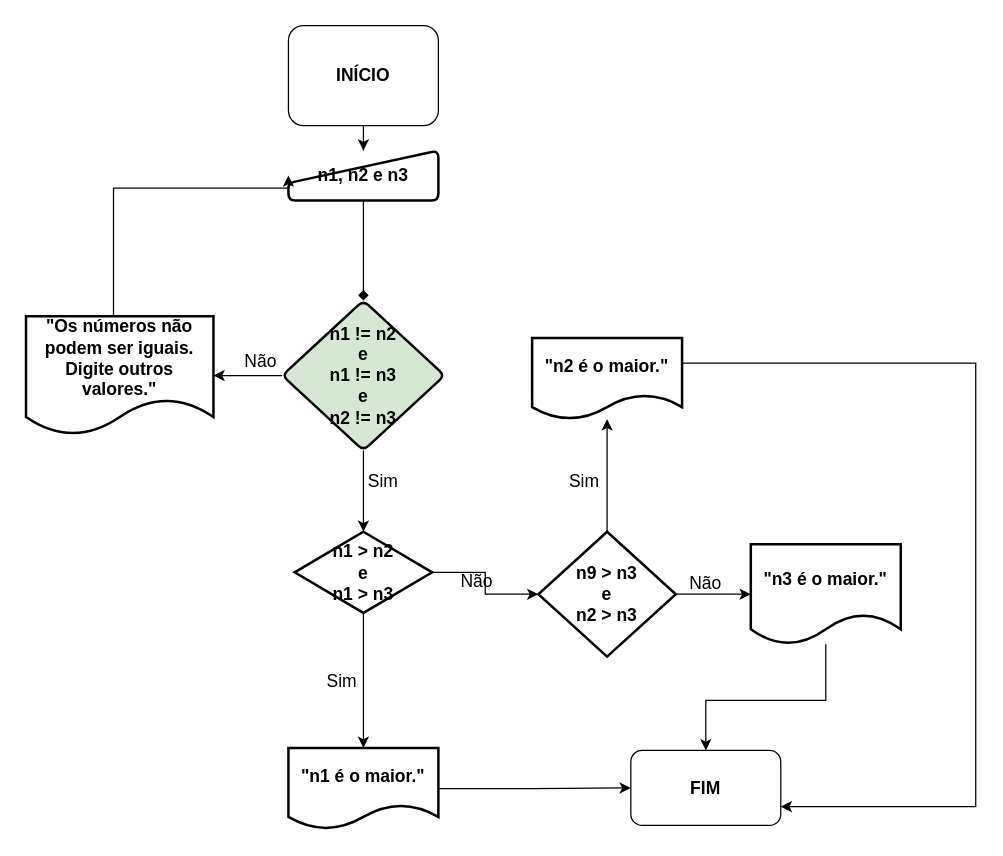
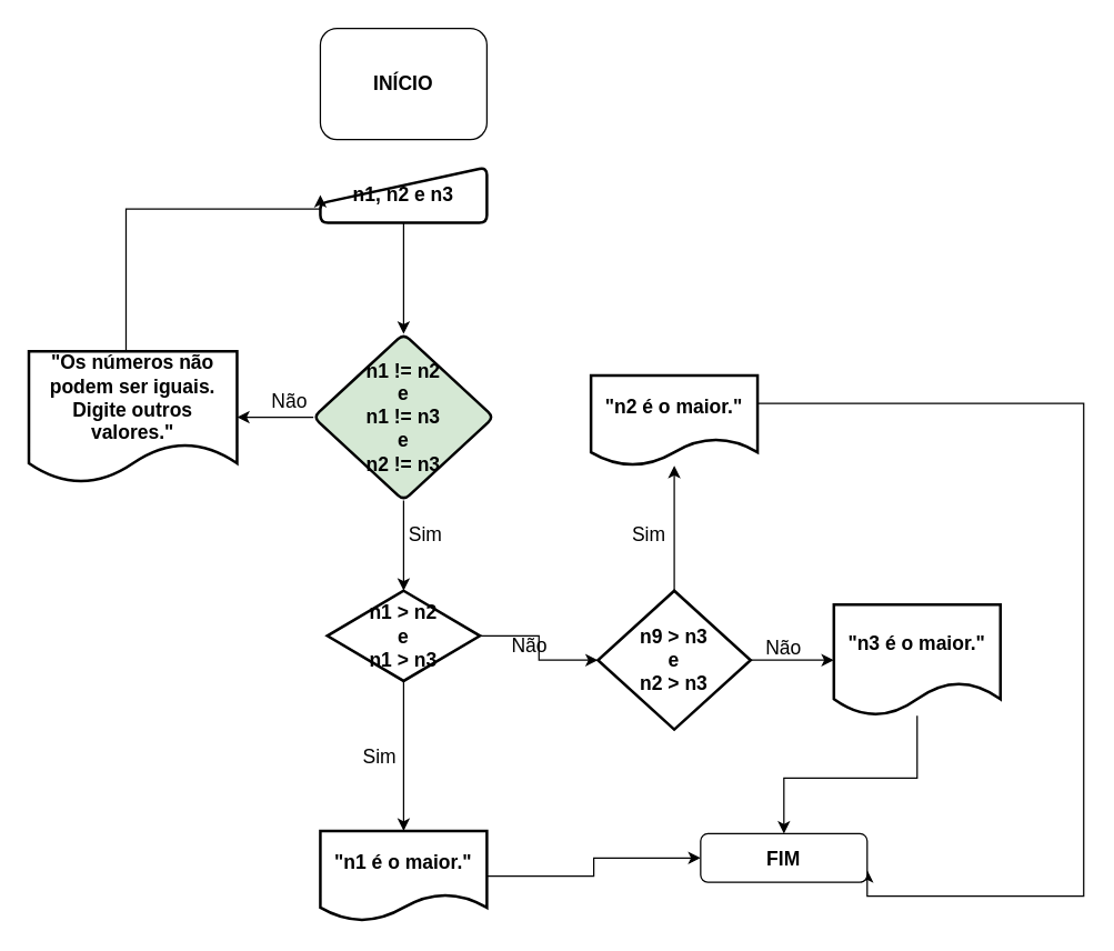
  <mxCell id="0" />
  <mxCell id="1" parent="0" />
- <mxCell id="2" value="" style="edgeStyle=orthogonalEdgeStyle;rounded=0;orthogonalLoop=1;jettySize=auto;html=1;fontSize=14;fontStyle=1;" edge="1" parent="1" source="3" target="5"><mxGeometry relative="1" as="geometry" /></mxCell>
  <mxCell id="3" value="INÍCIO" style="rounded=1;whiteSpace=wrap;html=1;fontSize=14;fontStyle=1;" vertex="1" parent="1"><mxGeometry x="230" y="20" width="120" height="80" as="geometry" /></mxCell>
- <mxCell id="4" value="" style="edgeStyle=orthogonalEdgeStyle;rounded=0;orthogonalLoop=1;jettySize=auto;html=1;fontSize=14;fontStyle=1;endArrow=diamond;" edge="1" parent="1" source="5" target="14"><mxGeometry relative="1" as="geometry" /></mxCell>
+ <mxCell id="4" value="" style="edgeStyle=orthogonalEdgeStyle;rounded=0;orthogonalLoop=1;jettySize=auto;html=1;fontSize=14;fontStyle=1;" edge="1" parent="1" source="5" target="14"><mxGeometry relative="1" as="geometry" /></mxCell>
  <mxCell id="5" value="n1, n2 e n3" style="html=1;strokeWidth=2;shape=manualInput;whiteSpace=wrap;rounded=1;size=26;arcSize=11;fontSize=14;fontStyle=1;" vertex="1" parent="1"><mxGeometry x="230" y="120" width="120" height="40" as="geometry" /></mxCell>
  <mxCell id="6" value="" style="edgeStyle=orthogonalEdgeStyle;rounded=0;orthogonalLoop=1;jettySize=auto;html=1;fontSize=14;fontStyle=1;" edge="1" parent="1" source="8" target="11"><mxGeometry relative="1" as="geometry" /></mxCell>
  <mxCell id="7" value="" style="edgeStyle=orthogonalEdgeStyle;rounded=0;orthogonalLoop=1;jettySize=auto;html=1;fontSize=14;fontStyle=1;" edge="1" parent="1" source="8" target="18"><mxGeometry relative="1" as="geometry" /></mxCell>
  <mxCell id="8" value="n1 &amp;gt; n2&lt;div&gt;e&lt;/div&gt;&lt;div&gt;n1 &amp;gt; n3&lt;/div&gt;" style="strokeWidth=2;html=1;shape=mxgraph.flowchart.decision;whiteSpace=wrap;fontSize=14;fontStyle=1;" vertex="1" parent="1"><mxGeometry x="235" y="425" width="110" height="65" as="geometry" /></mxCell>
  <mxCell id="9" value="" style="edgeStyle=orthogonalEdgeStyle;rounded=0;orthogonalLoop=1;jettySize=auto;html=1;fontSize=14;fontStyle=1;" edge="1" parent="1" source="11" target="20"><mxGeometry relative="1" as="geometry" /></mxCell>
  <mxCell id="10" value="" style="edgeStyle=orthogonalEdgeStyle;rounded=0;orthogonalLoop=1;jettySize=auto;html=1;fontSize=14;fontStyle=1;" edge="1" parent="1" source="11" target="22"><mxGeometry relative="1" as="geometry" /></mxCell>
  <mxCell id="11" value="n9 &amp;gt; n3&lt;div&gt;e&lt;/div&gt;&lt;div&gt;n2 &amp;gt; n3&lt;/div&gt;" style="rhombus;whiteSpace=wrap;html=1;strokeWidth=2;fontSize=14;fontStyle=1;" vertex="1" parent="1"><mxGeometry x="430" y="425" width="110" height="100" as="geometry" /></mxCell>
  <mxCell id="12" value="" style="edgeStyle=orthogonalEdgeStyle;rounded=0;orthogonalLoop=1;jettySize=auto;html=1;fontSize=14;fontStyle=1;" edge="1" parent="1" source="14" target="8"><mxGeometry relative="1" as="geometry" /></mxCell>
  <mxCell id="13" value="" style="edgeStyle=orthogonalEdgeStyle;rounded=0;orthogonalLoop=1;jettySize=auto;html=1;fontSize=14;fontStyle=1;" edge="1" parent="1" source="14" target="16"><mxGeometry relative="1" as="geometry" /></mxCell>
  <mxCell id="14" value="n1 != n2&lt;div&gt;e&lt;/div&gt;&lt;div&gt;n1 != n3&lt;/div&gt;&lt;div&gt;e&lt;/div&gt;&lt;div&gt;n2 != n3&lt;/div&gt;" style="rhombus;whiteSpace=wrap;html=1;strokeWidth=2;rounded=1;arcSize=11;fontSize=14;fontStyle=1;fillColor=#d5e8d4;" vertex="1" parent="1"><mxGeometry x="225" y="240" width="130" height="120" as="geometry" /></mxCell>
  <mxCell id="15" style="edgeStyle=orthogonalEdgeStyle;rounded=0;orthogonalLoop=1;jettySize=auto;html=1;entryX=0;entryY=0.5;entryDx=0;entryDy=0;fontSize=14;fontStyle=1;" edge="1" parent="1" source="16" target="5"><mxGeometry relative="1" as="geometry"><Array as="points"><mxPoint x="90" y="150" /></Array></mxGeometry></mxCell>
  <mxCell id="16" value="&quot;Os números não podem ser iguais. Digite outros valores.&quot;" style="shape=document;whiteSpace=wrap;html=1;boundedLbl=1;strokeWidth=2;rounded=1;arcSize=11;fontSize=14;fontStyle=1;" vertex="1" parent="1"><mxGeometry x="20" y="252.5" width="150" height="95" as="geometry" /></mxCell>
  <mxCell id="17" style="edgeStyle=orthogonalEdgeStyle;rounded=0;orthogonalLoop=1;jettySize=auto;html=1;entryX=0;entryY=0.5;entryDx=0;entryDy=0;" edge="1" parent="1" source="18" target="29"><mxGeometry relative="1" as="geometry" /></mxCell>
  <mxCell id="18" value="&quot;n1 é o maior.&quot;" style="shape=document;whiteSpace=wrap;html=1;boundedLbl=1;strokeWidth=2;fontSize=14;fontStyle=1;" vertex="1" parent="1"><mxGeometry x="230" y="598" width="120" height="65" as="geometry" /></mxCell>
  <mxCell id="19" style="edgeStyle=orthogonalEdgeStyle;rounded=0;orthogonalLoop=1;jettySize=auto;html=1;entryX=1;entryY=0.75;entryDx=0;entryDy=0;" edge="1" parent="1" source="20" target="29"><mxGeometry relative="1" as="geometry"><Array as="points"><mxPoint x="780" y="290" /><mxPoint x="780" y="645" /></Array></mxGeometry></mxCell>
  <mxCell id="20" value="&quot;n2 é o maior.&quot;" style="shape=document;whiteSpace=wrap;html=1;boundedLbl=1;strokeWidth=2;fontSize=14;fontStyle=1;" vertex="1" parent="1"><mxGeometry x="425" y="270" width="120" height="65" as="geometry" /></mxCell>
  <mxCell id="21" style="edgeStyle=orthogonalEdgeStyle;rounded=0;orthogonalLoop=1;jettySize=auto;html=1;entryX=0.5;entryY=0;entryDx=0;entryDy=0;" edge="1" parent="1" source="22" target="29"><mxGeometry relative="1" as="geometry"><Array as="points"><mxPoint x="660" y="560" /><mxPoint x="564" y="560" /></Array></mxGeometry></mxCell>
  <mxCell id="22" value="&quot;n3 é o maior.&quot;" style="shape=document;whiteSpace=wrap;html=1;boundedLbl=1;strokeWidth=2;fontSize=14;fontStyle=1;" vertex="1" parent="1"><mxGeometry x="600" y="435" width="120" height="80" as="geometry" /></mxCell>
  <mxCell id="23" value="Sim" style="text;html=1;align=center;verticalAlign=middle;whiteSpace=wrap;rounded=0;fontSize=14;" vertex="1" parent="1"><mxGeometry x="276" y="370" width="60" height="30" as="geometry" /></mxCell>
  <mxCell id="24" value="Sim" style="text;html=1;align=center;verticalAlign=middle;whiteSpace=wrap;rounded=0;fontSize=14;" vertex="1" parent="1"><mxGeometry x="243" y="530" width="60" height="30" as="geometry" /></mxCell>
  <mxCell id="25" value="Sim" style="text;html=1;align=center;verticalAlign=middle;whiteSpace=wrap;rounded=0;fontSize=14;" vertex="1" parent="1"><mxGeometry x="437" y="370" width="60" height="30" as="geometry" /></mxCell>
  <mxCell id="26" value="Não" style="text;html=1;align=center;verticalAlign=middle;whiteSpace=wrap;rounded=0;fontSize=14;" vertex="1" parent="1"><mxGeometry x="351" y="450" width="60" height="30" as="geometry" /></mxCell>
  <mxCell id="27" value="Não" style="text;html=1;align=center;verticalAlign=middle;whiteSpace=wrap;rounded=0;fontSize=14;" vertex="1" parent="1"><mxGeometry x="534" y="451" width="60" height="30" as="geometry" /></mxCell>
  <mxCell id="28" value="Não" style="text;html=1;align=center;verticalAlign=middle;whiteSpace=wrap;rounded=0;fontSize=14;" vertex="1" parent="1"><mxGeometry x="178" y="274" width="60" height="30" as="geometry" /></mxCell>
- <mxCell id="29" value="FIM" style="rounded=1;whiteSpace=wrap;html=1;fontStyle=1;fontSize=14;" vertex="1" parent="1"><mxGeometry x="504" y="600" width="120" height="60" as="geometry" /></mxCell>
+ <mxCell id="29" value="FIM" style="rounded=1;whiteSpace=wrap;html=1;fontStyle=1;fontSize=14;" vertex="1" parent="1"><mxGeometry x="504" y="600" width="120" height="35" as="geometry" /></mxCell>
